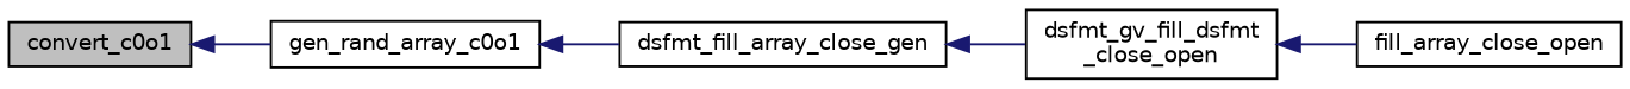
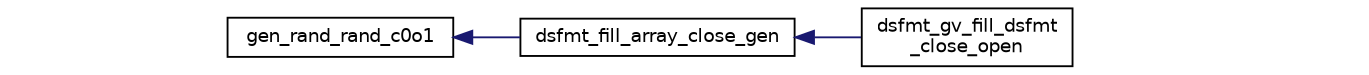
  digraph {
    rankdir=LR
    node [color=black fillcolor=white fontname=Helvetica fontsize=10 shape=record style=filled]
    edge [color=midnightblue dir=back fontname=Helvetica fontsize=10 labelfontname=Helvetica labelfontsize=10 style=solid]
-   n1 [fillcolor=grey75 fontcolor=black height=0.2 label=convert_c0o1 width=0.4]
-   n2 [height=0.2 label=gen_rand_array_c0o1 width=0.4]
+   n2 [height=0.2 label=gen_rand_rand_c0o1 width=0.4]
    n3 [height=0.2 label=dsfmt_fill_array_close_gen width=0.4]
    n4 [height=0.2 label="dsfmt_gv_fill_dsfmt\l_close_open" width=0.4]
-   n5 [height=0.2 label=fill_array_close_open width=0.4]
-   n1 -> n2
    n2 -> n3
    n3 -> n4
-   n4 -> n5
  }
